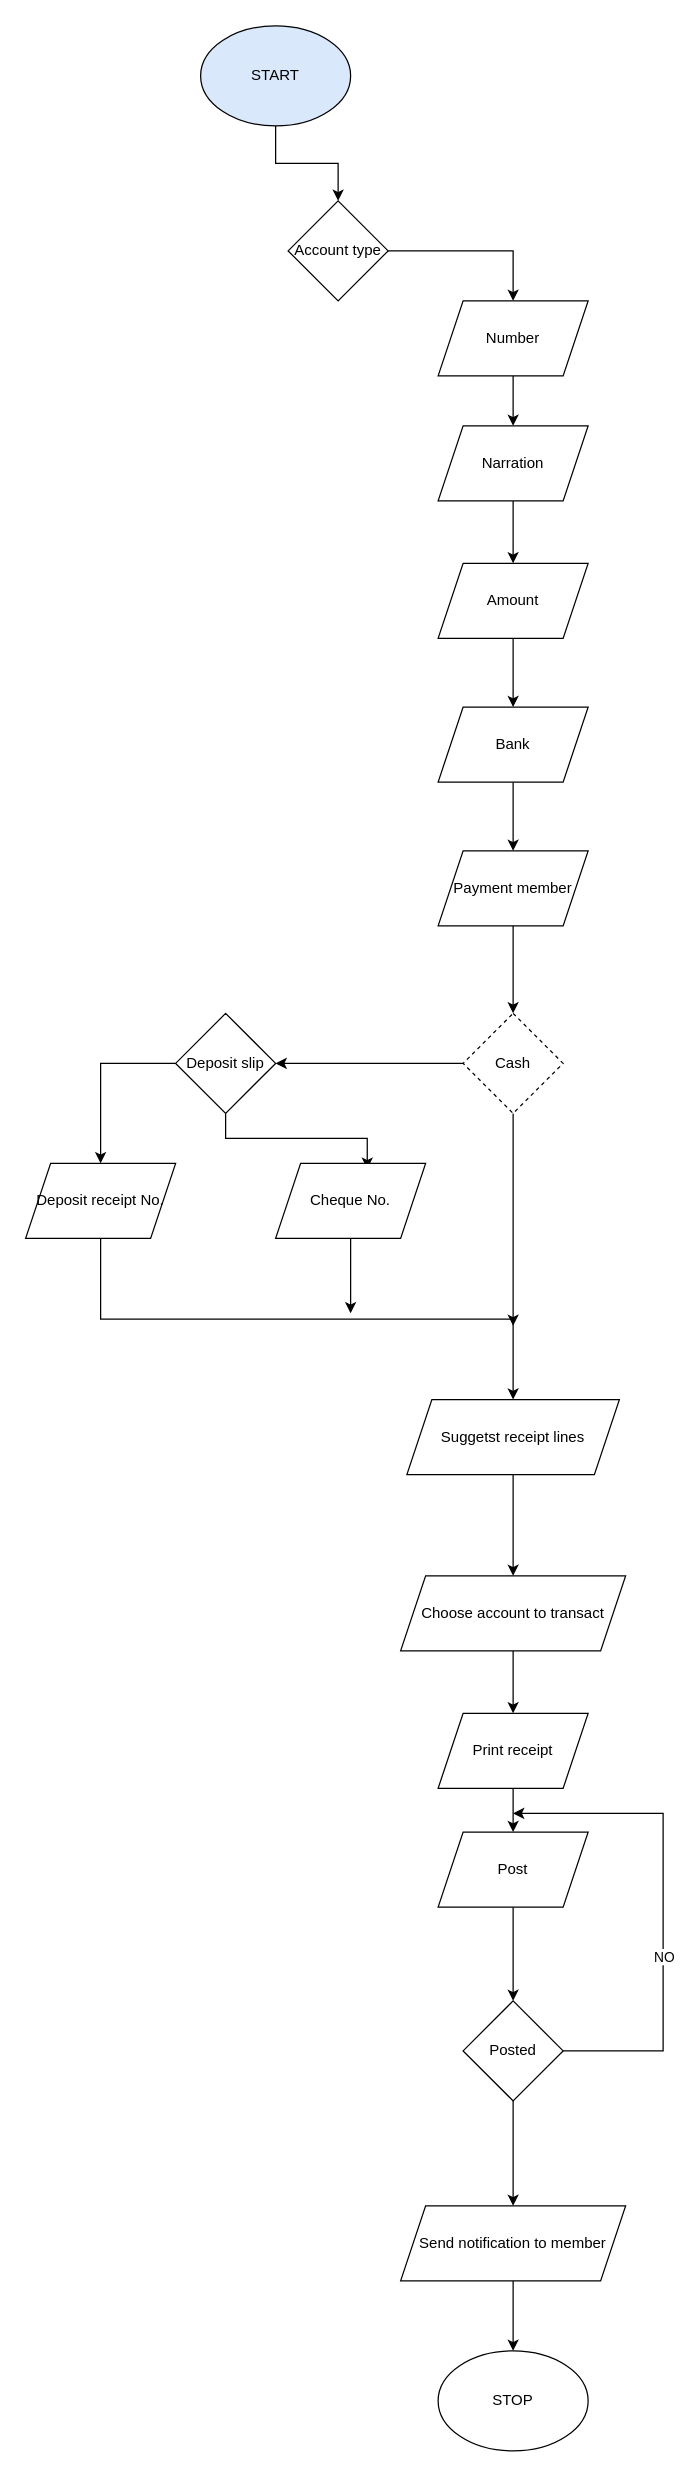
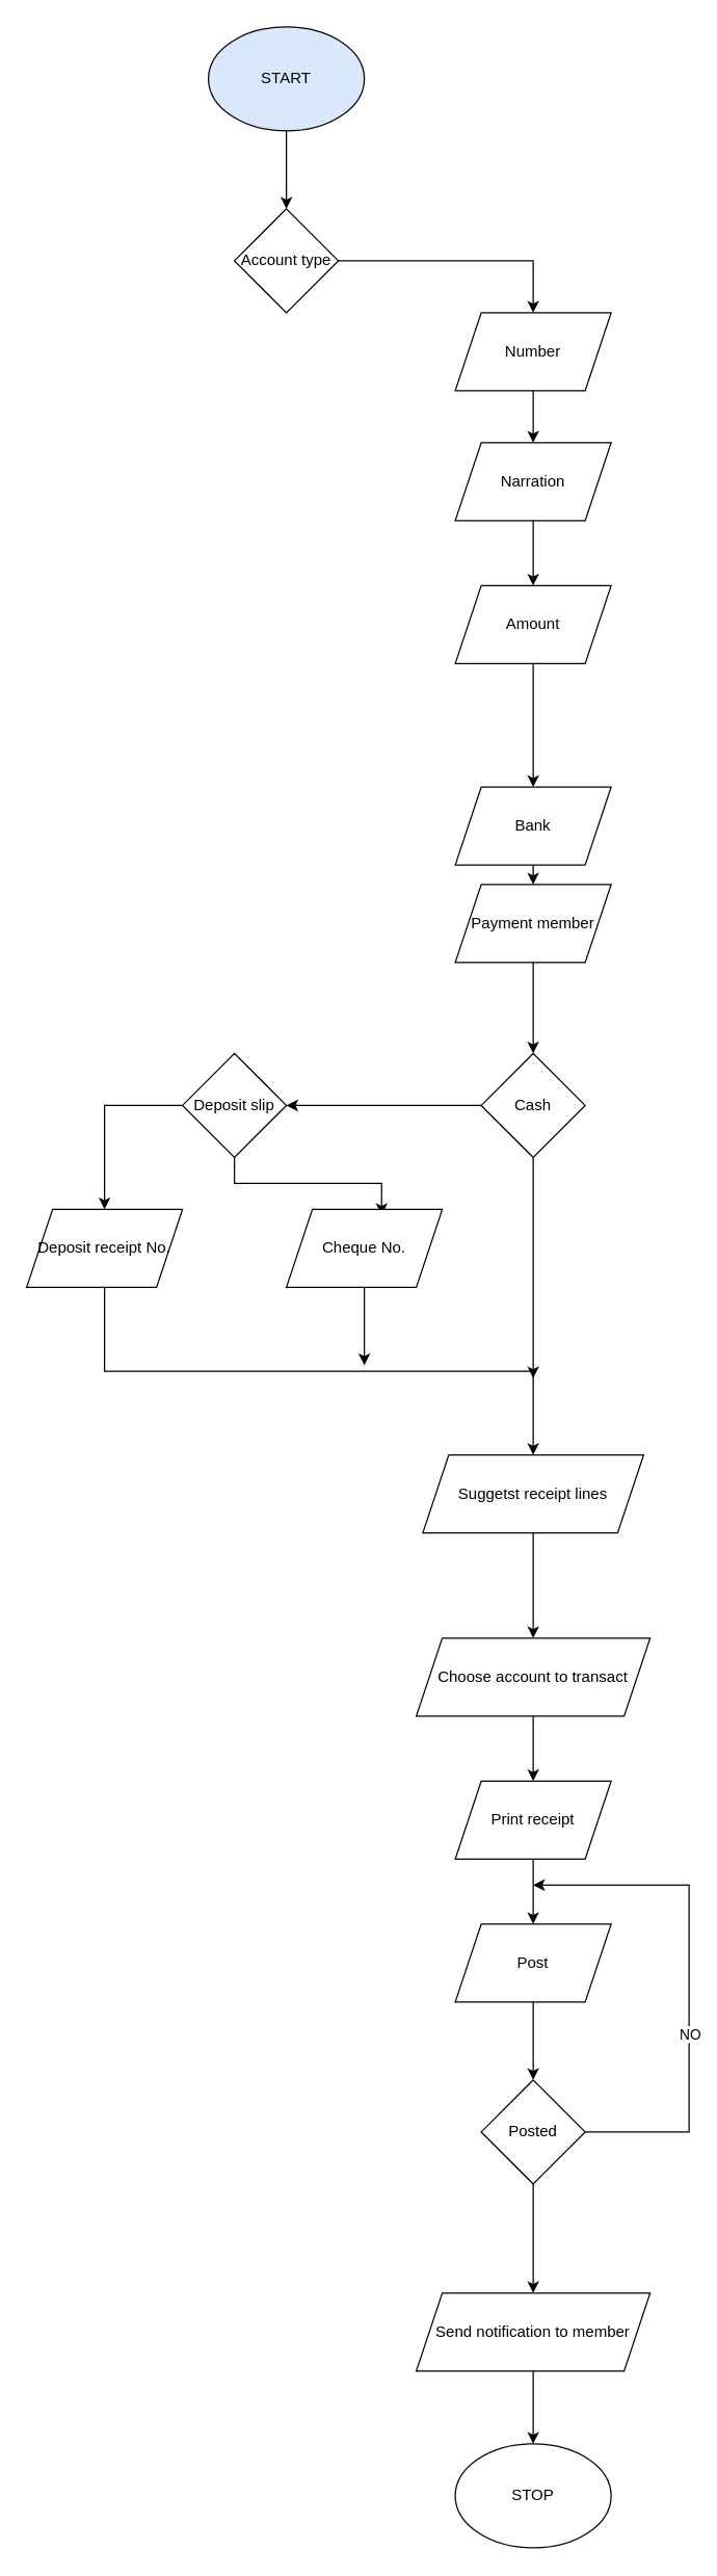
  <mxCell id="0" />
  <mxCell id="1" parent="0" />
  <mxCell id="2" style="edgeStyle=orthogonalEdgeStyle;rounded=0;orthogonalLoop=1;jettySize=auto;html=1;exitX=0.5;exitY=1;exitDx=0;exitDy=0;entryX=0.5;entryY=0;entryDx=0;entryDy=0;" edge="1" parent="1" source="3" target="5"><mxGeometry relative="1" as="geometry" /></mxCell>
  <mxCell id="3" value="START" style="ellipse;whiteSpace=wrap;html=1;fillColor=#dae8fc;" vertex="1" parent="1"><mxGeometry x="160" y="20" width="120" height="80" as="geometry" /></mxCell>
  <mxCell id="4" style="edgeStyle=orthogonalEdgeStyle;rounded=0;orthogonalLoop=1;jettySize=auto;html=1;exitX=1;exitY=0.5;exitDx=0;exitDy=0;entryX=0.5;entryY=0;entryDx=0;entryDy=0;" edge="1" parent="1" source="5" target="7"><mxGeometry relative="1" as="geometry"><mxPoint x="420" y="200" as="targetPoint" /></mxGeometry></mxCell>
- <mxCell id="5" value="Account type" style="rhombus;whiteSpace=wrap;html=1;" vertex="1" parent="1"><mxGeometry x="230" y="160" width="80" height="80" as="geometry" /></mxCell>
+ <mxCell id="5" value="Account type" style="rhombus;whiteSpace=wrap;html=1;" vertex="1" parent="1"><mxGeometry x="180" y="160" width="80" height="80" as="geometry" /></mxCell>
  <mxCell id="6" style="edgeStyle=orthogonalEdgeStyle;rounded=0;orthogonalLoop=1;jettySize=auto;html=1;exitX=0.5;exitY=1;exitDx=0;exitDy=0;entryX=0.5;entryY=0;entryDx=0;entryDy=0;" edge="1" parent="1" source="7" target="9"><mxGeometry relative="1" as="geometry" /></mxCell>
  <mxCell id="7" value="Number" style="shape=parallelogram;perimeter=parallelogramPerimeter;whiteSpace=wrap;html=1;fixedSize=1;" vertex="1" parent="1"><mxGeometry x="350" y="240" width="120" height="60" as="geometry" /></mxCell>
  <mxCell id="8" style="edgeStyle=orthogonalEdgeStyle;rounded=0;orthogonalLoop=1;jettySize=auto;html=1;exitX=0.5;exitY=1;exitDx=0;exitDy=0;entryX=0.5;entryY=0;entryDx=0;entryDy=0;" edge="1" parent="1" source="9" target="11"><mxGeometry relative="1" as="geometry" /></mxCell>
  <mxCell id="9" value="Narration" style="shape=parallelogram;perimeter=parallelogramPerimeter;whiteSpace=wrap;html=1;fixedSize=1;" vertex="1" parent="1"><mxGeometry x="350" y="340" width="120" height="60" as="geometry" /></mxCell>
  <mxCell id="10" style="edgeStyle=orthogonalEdgeStyle;rounded=0;orthogonalLoop=1;jettySize=auto;html=1;exitX=0.5;exitY=1;exitDx=0;exitDy=0;entryX=0.5;entryY=0;entryDx=0;entryDy=0;" edge="1" parent="1" source="11" target="13"><mxGeometry relative="1" as="geometry" /></mxCell>
  <mxCell id="11" value="Amount" style="shape=parallelogram;perimeter=parallelogramPerimeter;whiteSpace=wrap;html=1;fixedSize=1;" vertex="1" parent="1"><mxGeometry x="350" y="450" width="120" height="60" as="geometry" /></mxCell>
  <mxCell id="12" style="edgeStyle=orthogonalEdgeStyle;rounded=0;orthogonalLoop=1;jettySize=auto;html=1;exitX=0.5;exitY=1;exitDx=0;exitDy=0;entryX=0.5;entryY=0;entryDx=0;entryDy=0;" edge="1" parent="1" source="13" target="15"><mxGeometry relative="1" as="geometry" /></mxCell>
- <mxCell id="13" value="Bank" style="shape=parallelogram;perimeter=parallelogramPerimeter;whiteSpace=wrap;html=1;fixedSize=1;" vertex="1" parent="1"><mxGeometry x="350" y="565" width="120" height="60" as="geometry" /></mxCell>
+ <mxCell id="13" value="Bank" style="shape=parallelogram;perimeter=parallelogramPerimeter;whiteSpace=wrap;html=1;fixedSize=1;" vertex="1" parent="1"><mxGeometry x="350" y="605" width="120" height="60" as="geometry" /></mxCell>
  <mxCell id="14" style="edgeStyle=orthogonalEdgeStyle;rounded=0;orthogonalLoop=1;jettySize=auto;html=1;exitX=0.5;exitY=1;exitDx=0;exitDy=0;entryX=0.5;entryY=0;entryDx=0;entryDy=0;" edge="1" parent="1" source="15" target="18"><mxGeometry relative="1" as="geometry" /></mxCell>
  <mxCell id="15" value="Payment member" style="shape=parallelogram;perimeter=parallelogramPerimeter;whiteSpace=wrap;html=1;fixedSize=1;" vertex="1" parent="1"><mxGeometry x="350" y="680" width="120" height="60" as="geometry" /></mxCell>
  <mxCell id="16" style="edgeStyle=orthogonalEdgeStyle;rounded=0;orthogonalLoop=1;jettySize=auto;html=1;exitX=0;exitY=0.5;exitDx=0;exitDy=0;entryX=1;entryY=0.5;entryDx=0;entryDy=0;" edge="1" parent="1" source="18" target="21"><mxGeometry relative="1" as="geometry" /></mxCell>
  <mxCell id="17" style="edgeStyle=orthogonalEdgeStyle;rounded=0;orthogonalLoop=1;jettySize=auto;html=1;exitX=0.5;exitY=1;exitDx=0;exitDy=0;" edge="1" parent="1" source="18"><mxGeometry relative="1" as="geometry"><mxPoint x="410" y="1060" as="targetPoint" /></mxGeometry></mxCell>
- <mxCell id="18" value="Cash" style="rhombus;whiteSpace=wrap;html=1;dashed=1;" vertex="1" parent="1"><mxGeometry x="370" y="810" width="80" height="80" as="geometry" /></mxCell>
+ <mxCell id="18" value="Cash" style="rhombus;whiteSpace=wrap;html=1;" vertex="1" parent="1"><mxGeometry x="370" y="810" width="80" height="80" as="geometry" /></mxCell>
  <mxCell id="19" style="edgeStyle=orthogonalEdgeStyle;rounded=0;orthogonalLoop=1;jettySize=auto;html=1;exitX=0;exitY=0.5;exitDx=0;exitDy=0;entryX=0.5;entryY=0;entryDx=0;entryDy=0;" edge="1" parent="1" source="21" target="23"><mxGeometry relative="1" as="geometry" /></mxCell>
  <mxCell id="20" style="edgeStyle=orthogonalEdgeStyle;rounded=0;orthogonalLoop=1;jettySize=auto;html=1;exitX=0.5;exitY=1;exitDx=0;exitDy=0;entryX=0.611;entryY=0.072;entryDx=0;entryDy=0;entryPerimeter=0;" edge="1" parent="1" source="21" target="25"><mxGeometry relative="1" as="geometry" /></mxCell>
  <mxCell id="21" value="Deposit slip" style="rhombus;whiteSpace=wrap;html=1;" vertex="1" parent="1"><mxGeometry x="140" y="810" width="80" height="80" as="geometry" /></mxCell>
  <mxCell id="22" style="edgeStyle=orthogonalEdgeStyle;rounded=0;orthogonalLoop=1;jettySize=auto;html=1;exitX=0.5;exitY=1;exitDx=0;exitDy=0;entryX=0.5;entryY=0;entryDx=0;entryDy=0;" edge="1" parent="1" source="23" target="27"><mxGeometry relative="1" as="geometry"><mxPoint x="410" y="1110" as="targetPoint" /></mxGeometry></mxCell>
  <mxCell id="23" value="Deposit receipt No." style="shape=parallelogram;perimeter=parallelogramPerimeter;whiteSpace=wrap;html=1;fixedSize=1;" vertex="1" parent="1"><mxGeometry x="20" y="930" width="120" height="60" as="geometry" /></mxCell>
  <mxCell id="24" style="edgeStyle=orthogonalEdgeStyle;rounded=0;orthogonalLoop=1;jettySize=auto;html=1;exitX=0.5;exitY=1;exitDx=0;exitDy=0;" edge="1" parent="1" source="25"><mxGeometry relative="1" as="geometry"><mxPoint x="280" y="1050" as="targetPoint" /></mxGeometry></mxCell>
  <mxCell id="25" value="Cheque No." style="shape=parallelogram;perimeter=parallelogramPerimeter;whiteSpace=wrap;html=1;fixedSize=1;" vertex="1" parent="1"><mxGeometry x="220" y="930" width="120" height="60" as="geometry" /></mxCell>
  <mxCell id="26" style="edgeStyle=orthogonalEdgeStyle;rounded=0;orthogonalLoop=1;jettySize=auto;html=1;exitX=0.5;exitY=1;exitDx=0;exitDy=0;entryX=0.5;entryY=0;entryDx=0;entryDy=0;" edge="1" parent="1" source="27" target="31"><mxGeometry relative="1" as="geometry" /></mxCell>
  <mxCell id="27" value="Suggetst receipt lines" style="shape=parallelogram;perimeter=parallelogramPerimeter;whiteSpace=wrap;html=1;fixedSize=1;" vertex="1" parent="1"><mxGeometry x="325" y="1119" width="170" height="60" as="geometry" /></mxCell>
  <mxCell id="28" style="edgeStyle=orthogonalEdgeStyle;rounded=0;orthogonalLoop=1;jettySize=auto;html=1;exitX=0.5;exitY=1;exitDx=0;exitDy=0;entryX=0.5;entryY=0;entryDx=0;entryDy=0;" edge="1" parent="1" source="29" target="37"><mxGeometry relative="1" as="geometry" /></mxCell>
- <mxCell id="29" value="Post" style="shape=parallelogram;perimeter=parallelogramPerimeter;whiteSpace=wrap;html=1;fixedSize=1;" vertex="1" parent="1"><mxGeometry x="350" y="1465" width="120" height="60" as="geometry" /></mxCell>
+ <mxCell id="29" value="Post" style="shape=parallelogram;perimeter=parallelogramPerimeter;whiteSpace=wrap;html=1;fixedSize=1;" vertex="1" parent="1"><mxGeometry x="350" y="1480" width="120" height="60" as="geometry" /></mxCell>
  <mxCell id="30" style="edgeStyle=orthogonalEdgeStyle;rounded=0;orthogonalLoop=1;jettySize=auto;html=1;exitX=0.5;exitY=1;exitDx=0;exitDy=0;entryX=0.5;entryY=0;entryDx=0;entryDy=0;" edge="1" parent="1" source="31" target="33"><mxGeometry relative="1" as="geometry" /></mxCell>
  <mxCell id="31" value="Choose account to transact" style="shape=parallelogram;perimeter=parallelogramPerimeter;whiteSpace=wrap;html=1;fixedSize=1;" vertex="1" parent="1"><mxGeometry x="320" y="1260" width="180" height="60" as="geometry" /></mxCell>
  <mxCell id="32" style="edgeStyle=orthogonalEdgeStyle;rounded=0;orthogonalLoop=1;jettySize=auto;html=1;exitX=0.5;exitY=1;exitDx=0;exitDy=0;entryX=0.5;entryY=0;entryDx=0;entryDy=0;" edge="1" parent="1" source="33" target="29"><mxGeometry relative="1" as="geometry" /></mxCell>
  <mxCell id="33" value="Print receipt" style="shape=parallelogram;perimeter=parallelogramPerimeter;whiteSpace=wrap;html=1;fixedSize=1;" vertex="1" parent="1"><mxGeometry x="350" y="1370" width="120" height="60" as="geometry" /></mxCell>
  <mxCell id="34" style="edgeStyle=orthogonalEdgeStyle;rounded=0;orthogonalLoop=1;jettySize=auto;html=1;exitX=1;exitY=0.5;exitDx=0;exitDy=0;" edge="1" parent="1" source="37"><mxGeometry relative="1" as="geometry"><mxPoint x="410" y="1450" as="targetPoint" /><Array as="points"><mxPoint x="530" y="1640" /><mxPoint x="530" y="1450" /></Array></mxGeometry></mxCell>
  <mxCell id="35" value="NO" style="edgeLabel;html=1;align=center;verticalAlign=middle;resizable=0;points=[];" vertex="1" connectable="0" parent="34"><mxGeometry x="-0.202" relative="1" as="geometry"><mxPoint as="offset" /></mxGeometry></mxCell>
  <mxCell id="36" style="edgeStyle=orthogonalEdgeStyle;rounded=0;orthogonalLoop=1;jettySize=auto;html=1;exitX=0.5;exitY=1;exitDx=0;exitDy=0;entryX=0.5;entryY=0;entryDx=0;entryDy=0;" edge="1" parent="1" source="37" target="39"><mxGeometry relative="1" as="geometry"><Array as="points"><mxPoint x="410" y="1710" /><mxPoint x="410" y="1710" /></Array></mxGeometry></mxCell>
  <mxCell id="37" value="Posted" style="rhombus;whiteSpace=wrap;html=1;" vertex="1" parent="1"><mxGeometry x="370" y="1600" width="80" height="80" as="geometry" /></mxCell>
  <mxCell id="38" style="edgeStyle=orthogonalEdgeStyle;rounded=0;orthogonalLoop=1;jettySize=auto;html=1;exitX=0.5;exitY=1;exitDx=0;exitDy=0;entryX=0.5;entryY=0;entryDx=0;entryDy=0;" edge="1" parent="1" source="39" target="40"><mxGeometry relative="1" as="geometry" /></mxCell>
  <mxCell id="39" value="Send notification to member" style="shape=parallelogram;perimeter=parallelogramPerimeter;whiteSpace=wrap;html=1;fixedSize=1;" vertex="1" parent="1"><mxGeometry x="320" y="1764" width="180" height="60" as="geometry" /></mxCell>
  <mxCell id="40" value="STOP" style="ellipse;whiteSpace=wrap;html=1;" vertex="1" parent="1"><mxGeometry x="350" y="1880" width="120" height="80" as="geometry" /></mxCell>
